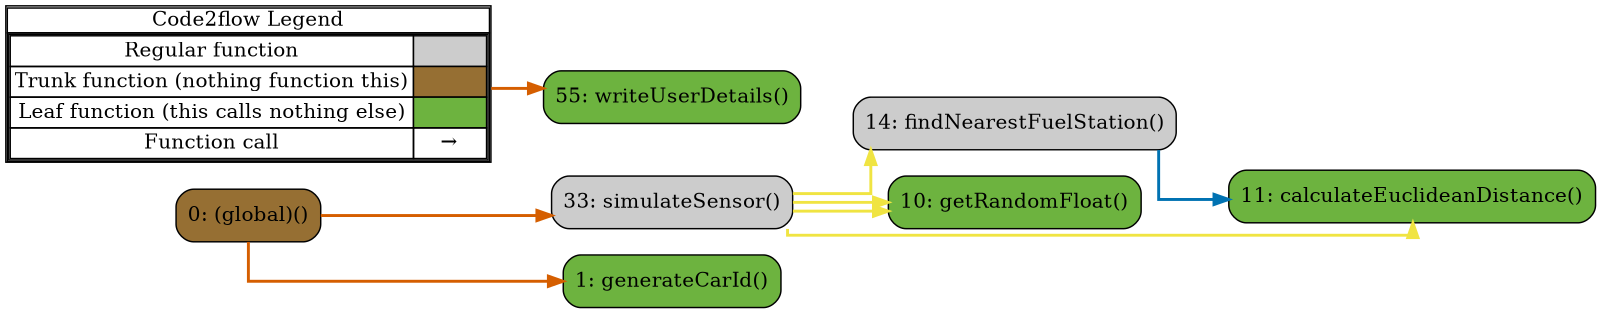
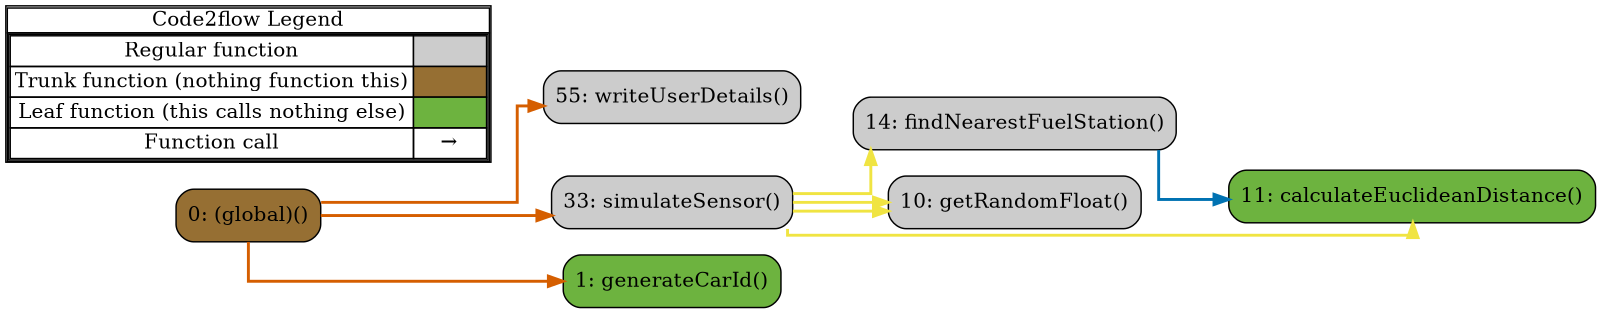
  digraph {
    concentrate=true
    rankdir=LR
    splines=ortho
    node [shape=rect fillcolor="#6db33f" style="rounded,filled"]
    edge [color="#F0E442" penwidth=2]
    n1 [label=<         <table cellspacing="0" cellpadding="0" border="1"><tr><td>Code2flow Legend</td></tr><tr><td>         <table cellspacing="0">         <tr><td>Regular function</td><td width="50px" bgcolor='#cccccc'></td></tr>         <tr><td>Trunk function (nothing function this)</td><td bgcolor='#966F33'></td></tr>         <tr><td>Leaf function (this calls nothing else)</td><td bgcolor='#6db33f'></td></tr>         <tr><td>Function call</td><td><font color='black'>&#8594;</font></td></tr>         </table></td></tr></table>         > margin=0 shape=none fillcolor="" style=""]
    n2 [fillcolor="#966F33" label="0: (global)()"]
-   n3 [label="55: writeUserDetails()"]
+   n3 [fillcolor="#cccccc" label="55: writeUserDetails()"]
    n4 [fillcolor="#cccccc" label="33: simulateSensor()"]
    n5 [fillcolor="#cccccc" label="14: findNearestFuelStation()"]
-   n6 [label="10: getRandomFloat()"]
+   n6 [fillcolor="#cccccc" label="10: getRandomFloat()"]
    n7 [label="11: calculateEuclideanDistance()"]
    n8 [label="1: generateCarId()"]
    subgraph sub_1 {
      label=legend
      rank=min
      n1
    }
    subgraph sub_2 {
      label="File: app_async"
      style=dotted
      n2
      n3
    }
    subgraph sub_3 {
      label="File: sensor_async"
      style=dotted
      n5
      n6
      subgraph sub_4 {
        label="Class: Sensor"
        style=dotted
        n4
      }
    }
    subgraph sub_5 {
      label="File: utils"
      style=dotted
      n7
      n8
    }
-   n1 -> n3 [color="#D55E00"]
+   n2 -> n3 [color="#D55E00"]
    n2 -> n4 [color="#D55E00"]
    n2 -> n8 [color="#D55E00"]
    n4 -> n5
    n4 -> n6
    n4 -> n6
    n4 -> n6
    n4 -> n6
    n4 -> n7
    n5 -> n7 [color="#0072B2"]
  }
